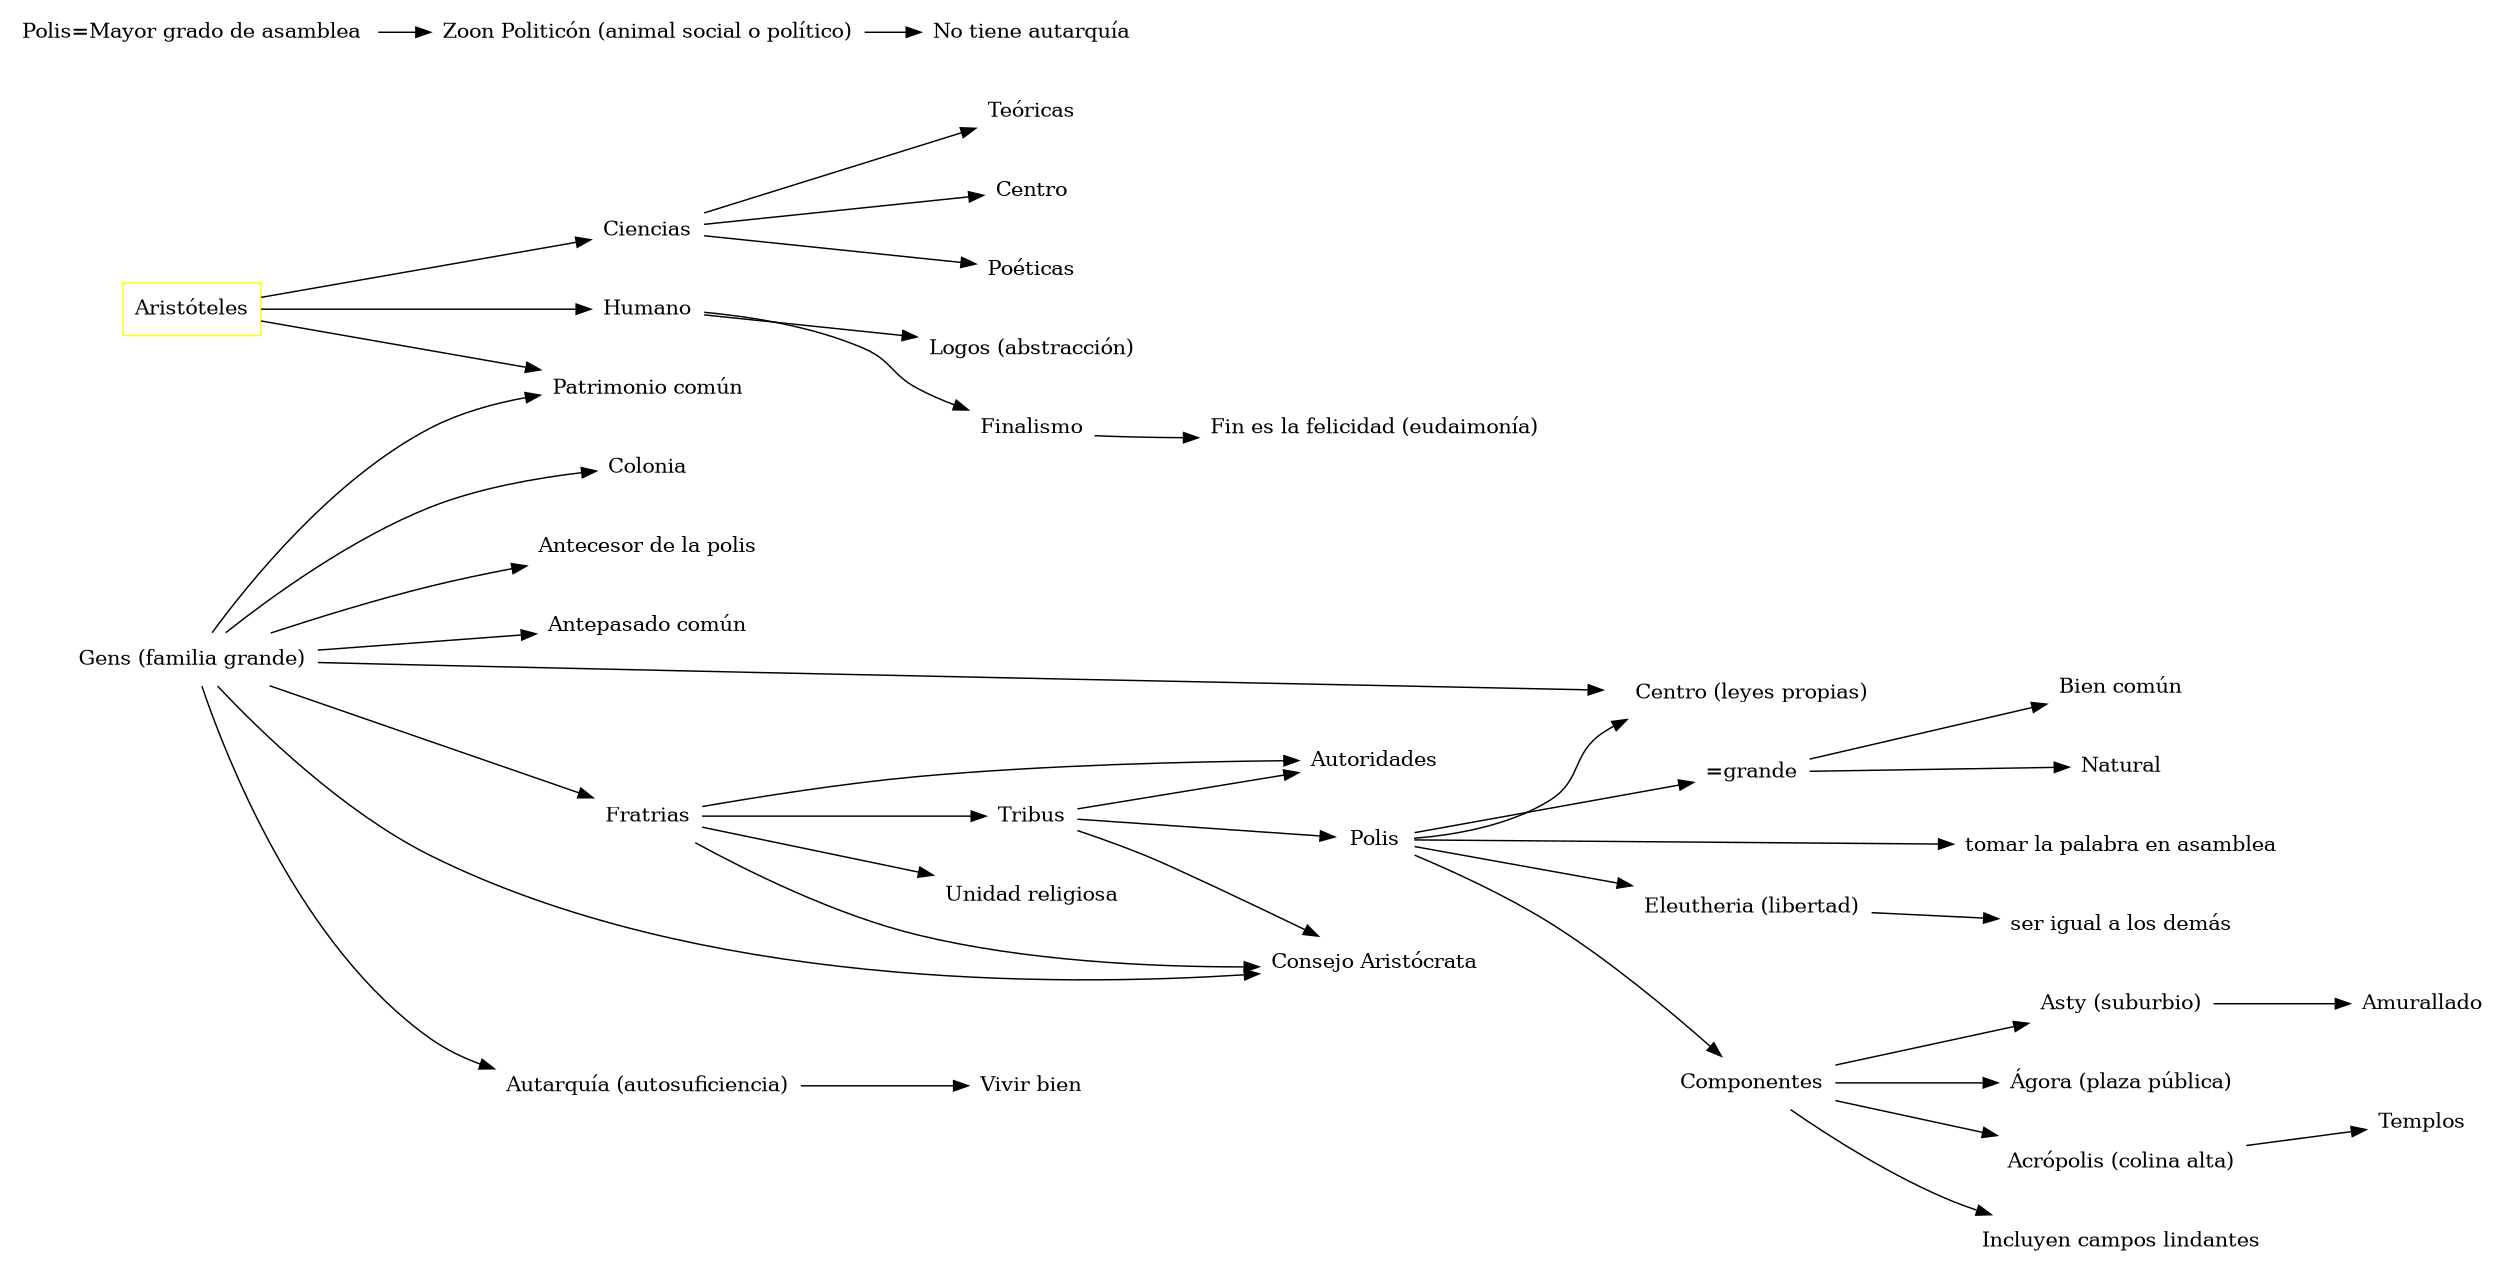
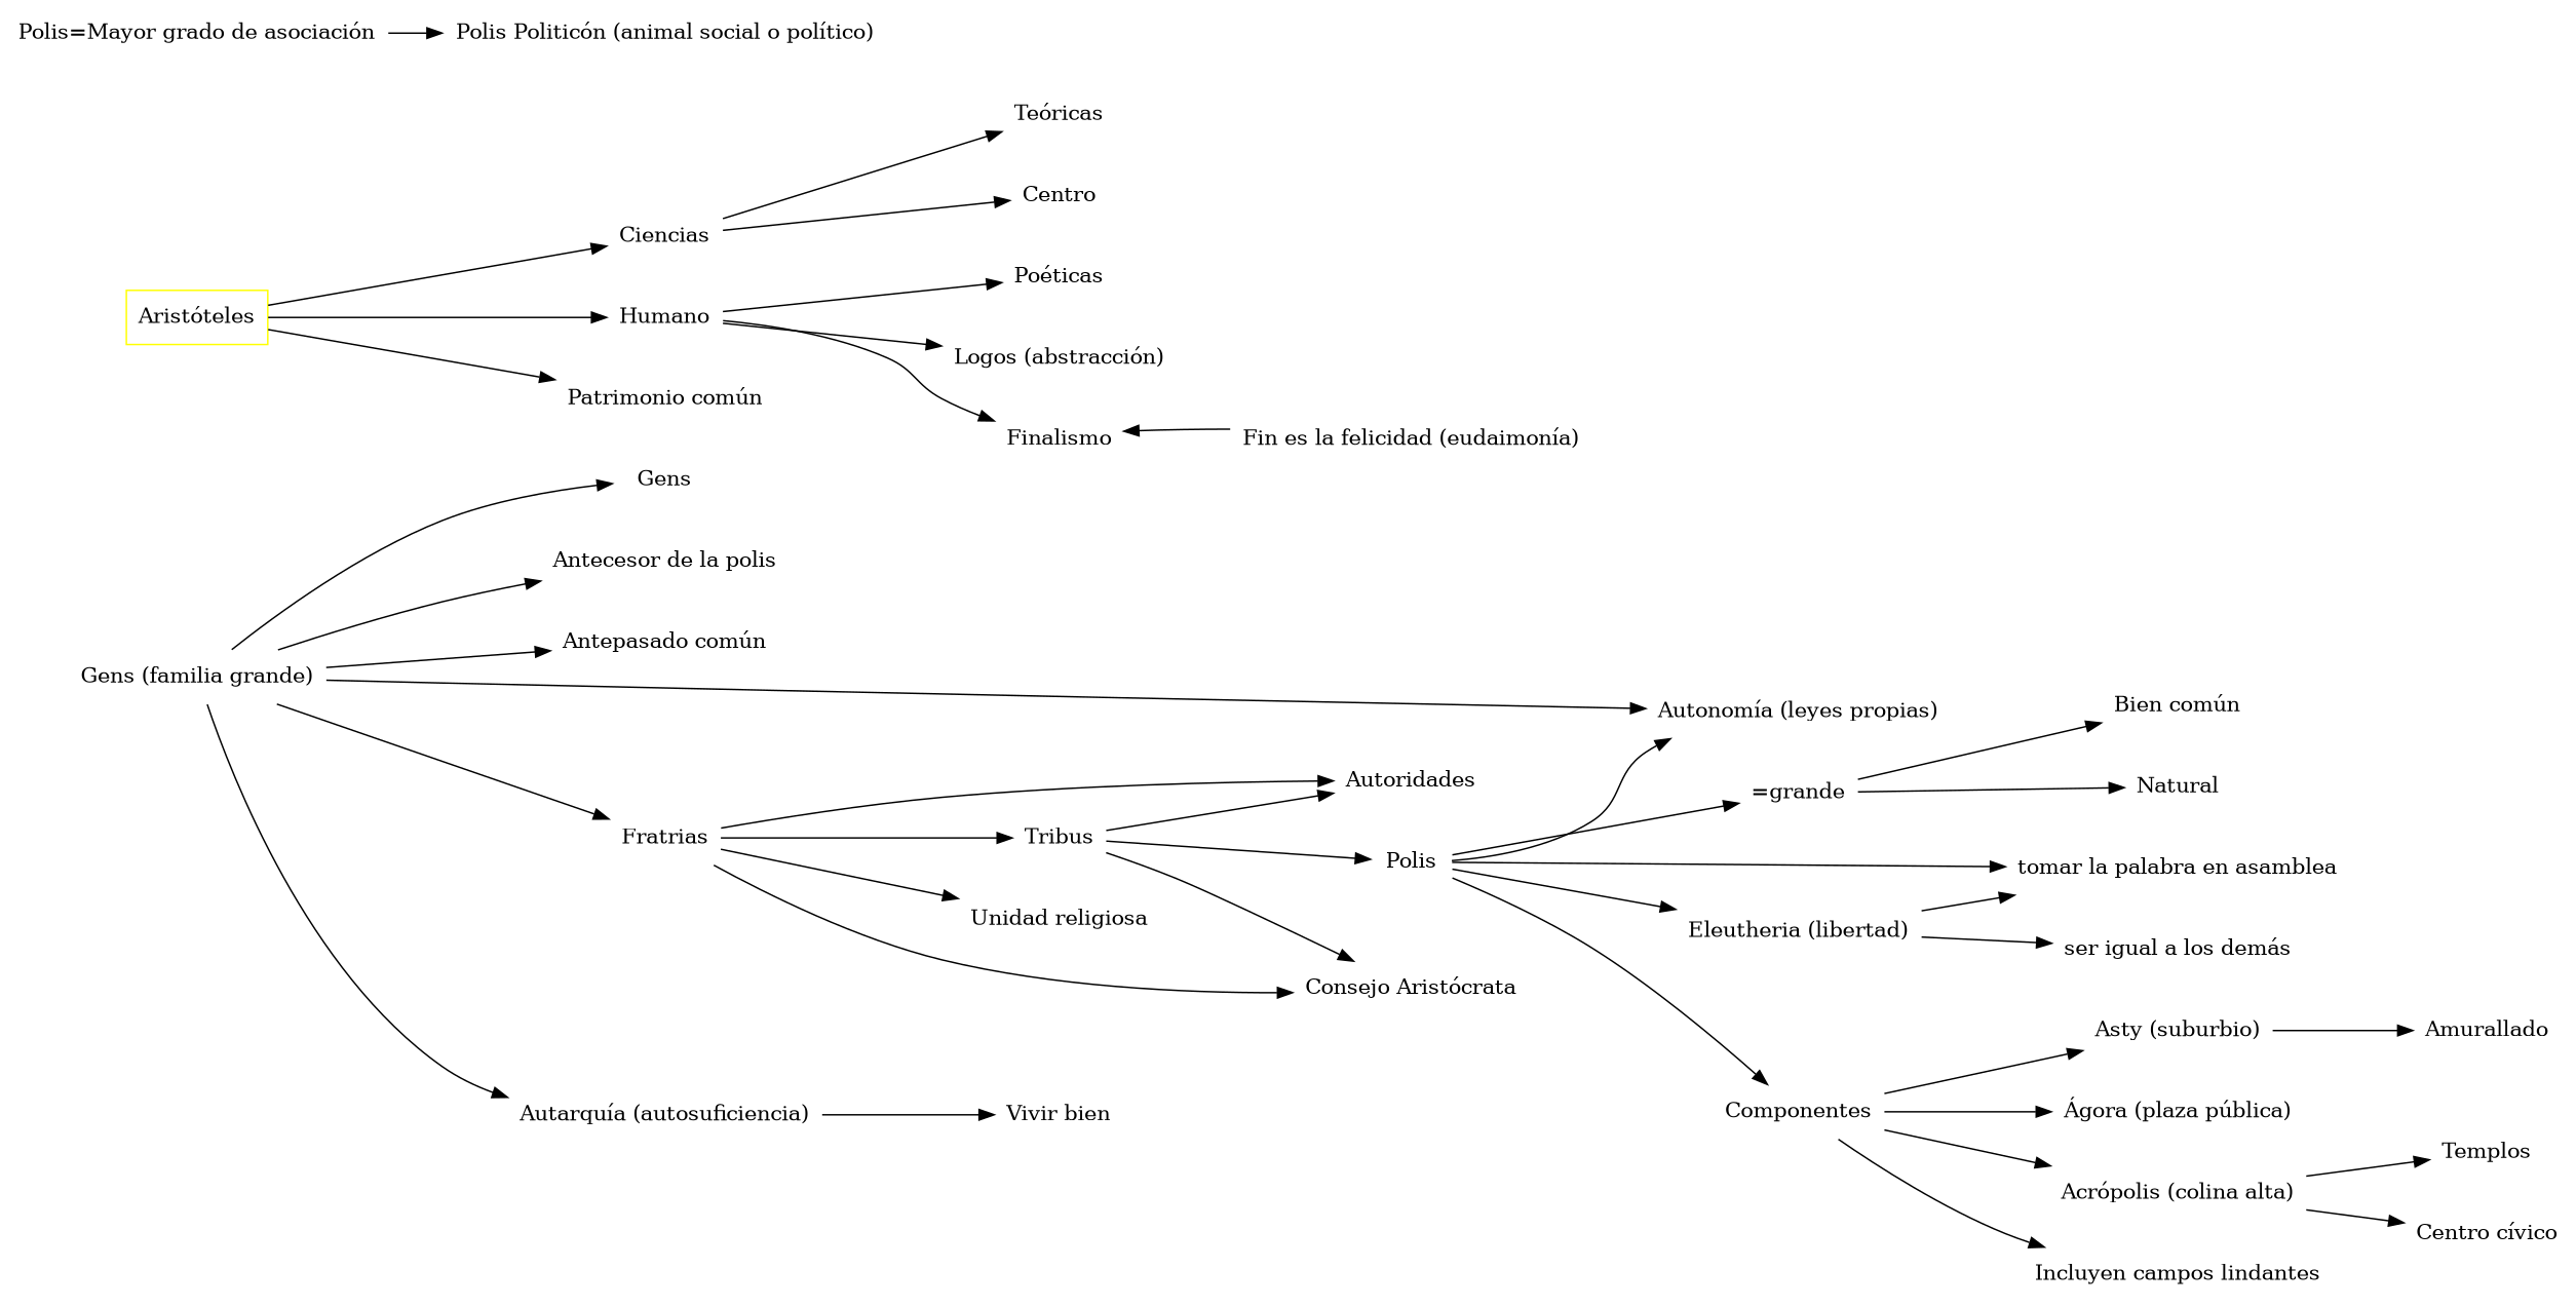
  digraph {
    rankdir=LR
    node [color=white shape=box]
    edge [color=black]
    "Aristóteles" [color=yellow]
    Ciencias
    Humano
    "Patrimonio común"
    "Teóricas"
    n6 [label=Centro]
    "Poéticas"
-   "Polis=Mayor grado de asociación" [label="Polis=Mayor grado de asamblea"]
-   "Zoon Politicón (animal social o político)"
+   "Polis=Mayor grado de asociación"
+   "Zoon Politicón (animal social o político)" [label="Polis Politicón (animal social o político)"]
    "Logos (abstracción)"
    Finalismo
-   "No tiene autarquía"
    Polis
    "Eleutheria (libertad)"
-   "Autonomía (leyes propias)" [label="Centro (leyes propias)"]
+   "Autonomía (leyes propias)"
    Componentes
    n17 [label="=grande"]
    "tomar la palabra en asamblea"
    "Autarquía (autosuficiencia)"
    "Vivir bien"
    "ser igual a los demás"
    "Acrópolis (colina alta)"
    "Incluyen campos lindantes"
    "Asty (suburbio)"
    "Ágora (plaza pública)"
    "Bien común"
    Natural
    "Gens (familia grande)"
    Fratrias
    "Consejo Aristócrata"
-   Colonia
+   Colonia [label=Gens]
    "Antecesor de la polis"
    "Antepasado común"
    Tribus
    "Unidad religiosa"
    Autoridades
    Templos
+   "Centro cívico"
    Amurallado
    "Fin es la felicidad (eudaimonía)"
    "Aristóteles" -> Ciencias
    "Aristóteles" -> Humano
    "Aristóteles" -> "Patrimonio común"
    Ciencias -> "Teóricas"
    Ciencias -> n6
-   Ciencias -> "Poéticas"
+   Humano -> "Poéticas"
    Humano -> "Logos (abstracción)"
    Humano -> Finalismo
    "Polis=Mayor grado de asociación" -> "Zoon Politicón (animal social o político)"
-   "Zoon Politicón (animal social o político)" -> "No tiene autarquía"
-   Finalismo -> "Fin es la felicidad (eudaimonía)"
+   "Fin es la felicidad (eudaimonía)" -> Finalismo
    Polis -> "Eleutheria (libertad)"
    Polis -> "Autonomía (leyes propias)"
    Polis -> Componentes
    Polis -> n17
    Polis -> "tomar la palabra en asamblea"
+   "Eleutheria (libertad)" -> "tomar la palabra en asamblea"
    "Eleutheria (libertad)" -> "ser igual a los demás"
    Componentes -> "Acrópolis (colina alta)"
    Componentes -> "Incluyen campos lindantes"
    Componentes -> "Asty (suburbio)"
    Componentes -> "Ágora (plaza pública)"
    n17 -> "Bien común"
    n17 -> Natural
    "Autarquía (autosuficiencia)" -> "Vivir bien"
    "Acrópolis (colina alta)" -> Templos
+   "Acrópolis (colina alta)" -> "Centro cívico"
    "Asty (suburbio)" -> Amurallado
-   "Gens (familia grande)" -> "Patrimonio común"
    "Gens (familia grande)" -> "Autonomía (leyes propias)"
    "Gens (familia grande)" -> "Autarquía (autosuficiencia)"
    "Gens (familia grande)" -> Fratrias
-   "Gens (familia grande)" -> "Consejo Aristócrata"
    "Gens (familia grande)" -> Colonia
    "Gens (familia grande)" -> "Antecesor de la polis"
    "Gens (familia grande)" -> "Antepasado común"
    Fratrias -> "Consejo Aristócrata"
    Fratrias -> Tribus
    Fratrias -> "Unidad religiosa"
    Fratrias -> Autoridades
    Tribus -> Polis
    Tribus -> "Consejo Aristócrata"
    Tribus -> Autoridades
  }
